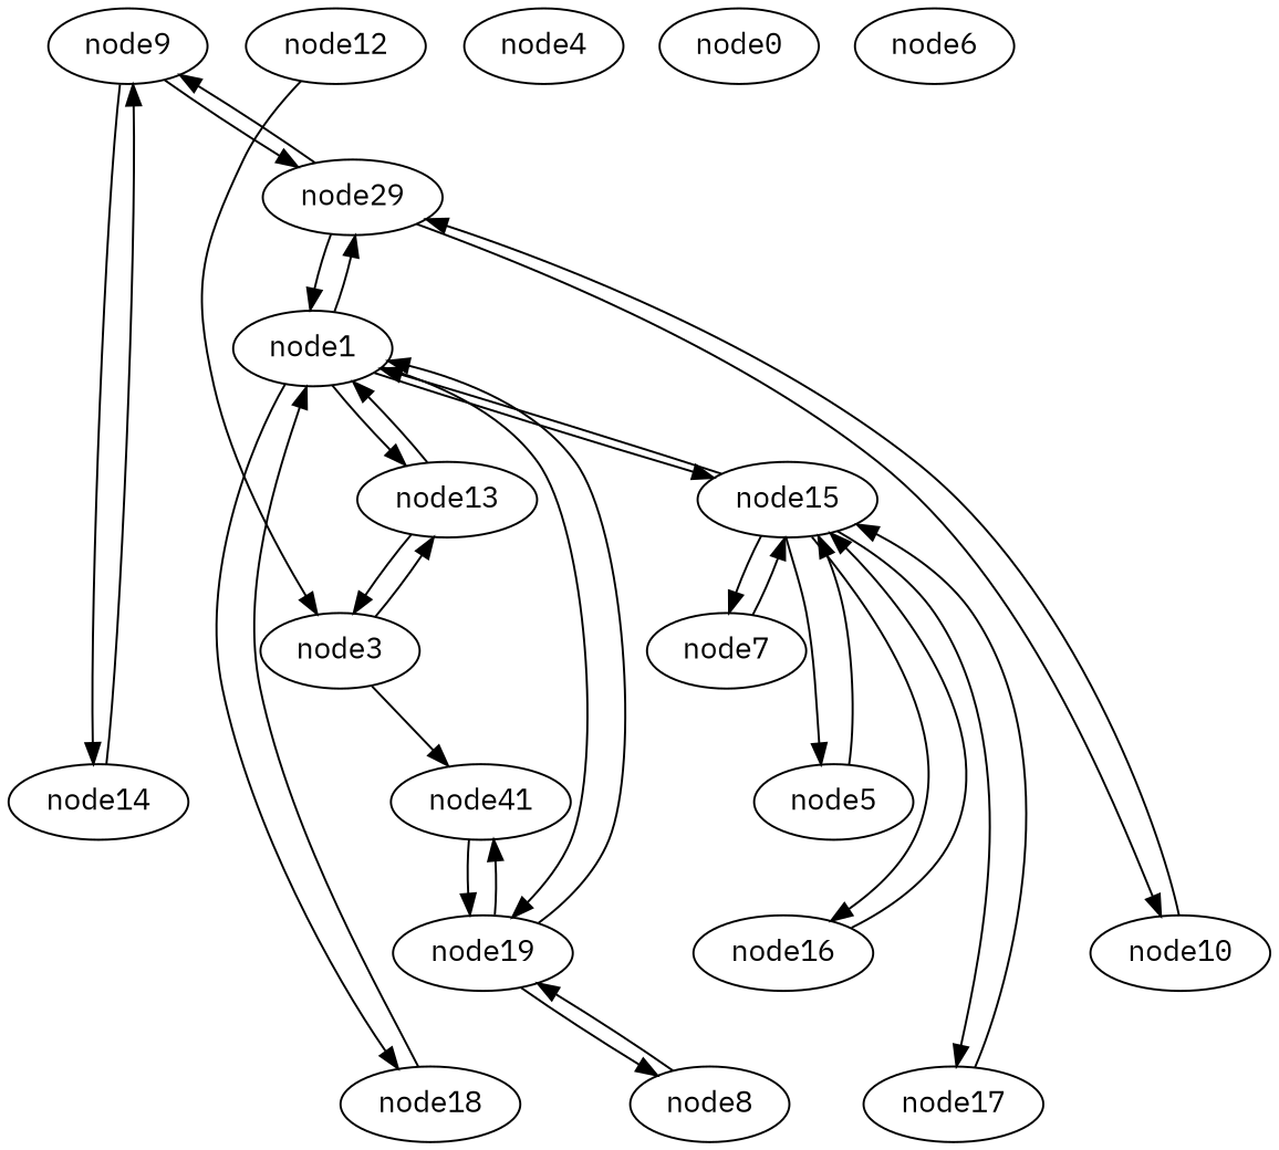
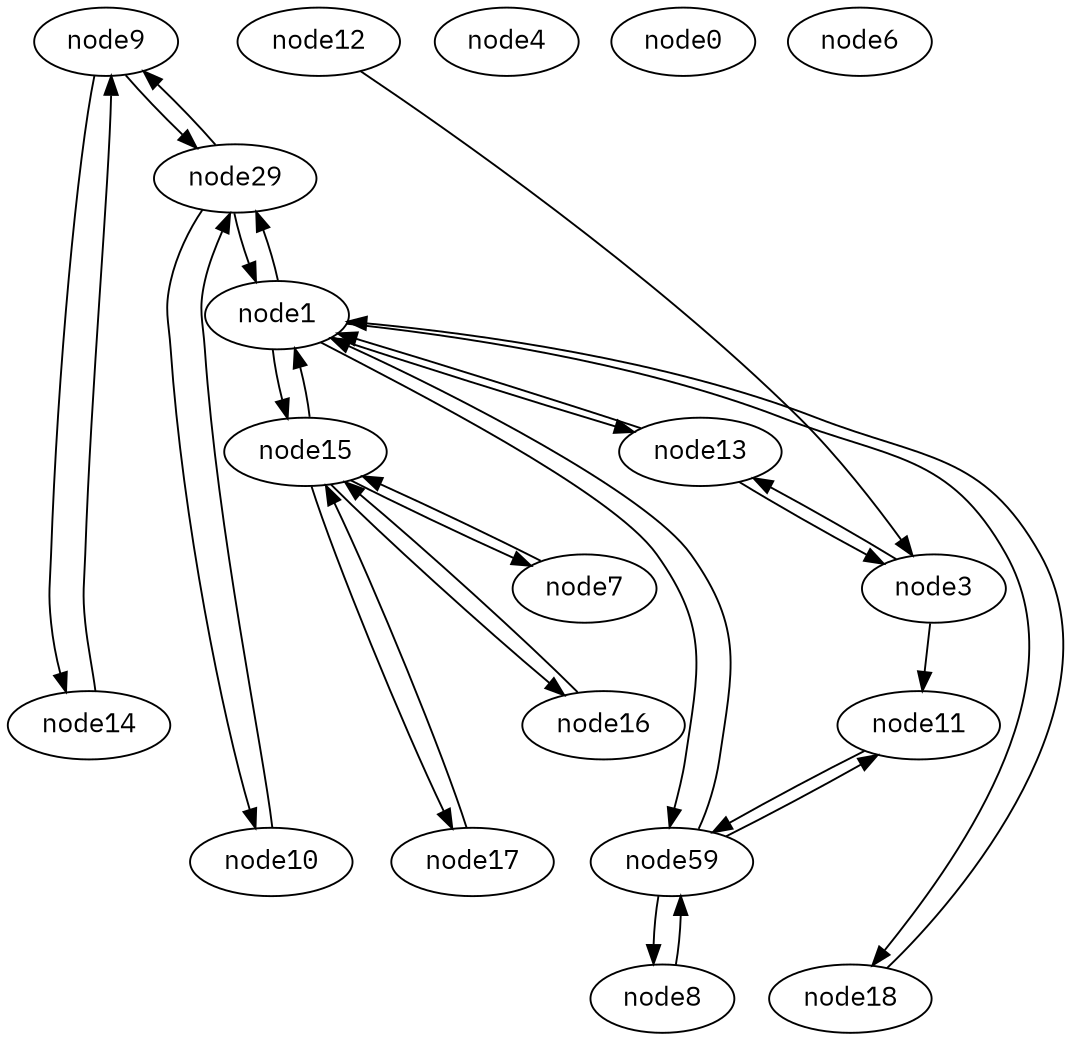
  strict digraph {
    fontname="IBM Plex Mono"
    node [fontname="IBM Plex Mono" weight=0]
    edge [fontname="IBM Plex Mono" weight=0]
    node9
    node14
    n3 [label=node29]
    node10
    node1
    node13
-   node19
+   node19 [label=node59]
    node15
    node18
    node12
    node3
-   node11 [label=node41]
+   node11
    node8
-   node5
    node16
    node17
    node7
    node4
    n19 [label=node0]
    node6
    node9 -> node14
    node9 -> n3
    node14 -> node9
    n3 -> node9
    n3 -> node10
    n3 -> node1
    node10 -> n3
    node1 -> n3
    node1 -> node13
    node1 -> node19
    node1 -> node15
    node1 -> node18
    node13 -> node1
    node13 -> node3
    node19 -> node1
    node19 -> node11
    node19 -> node8
    node15 -> node1
-   node15 -> node5
    node15 -> node16
    node15 -> node17
    node15 -> node7
    node18 -> node1
    node12 -> node3
    node3 -> node13
    node3 -> node11
    node11 -> node19
    node8 -> node19
-   node5 -> node15
    node16 -> node15
    node17 -> node15
    node7 -> node15
  }
